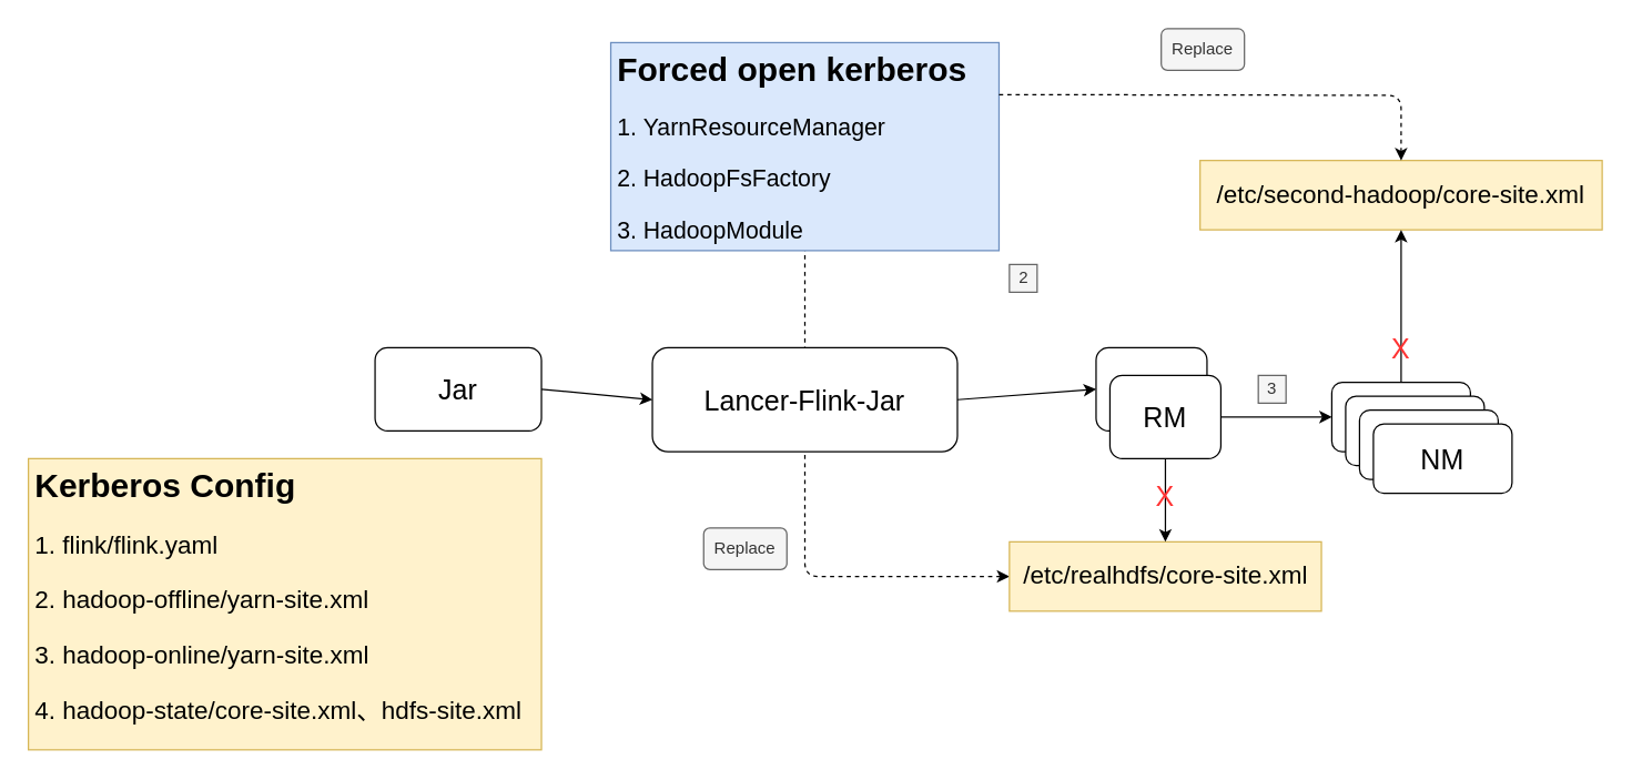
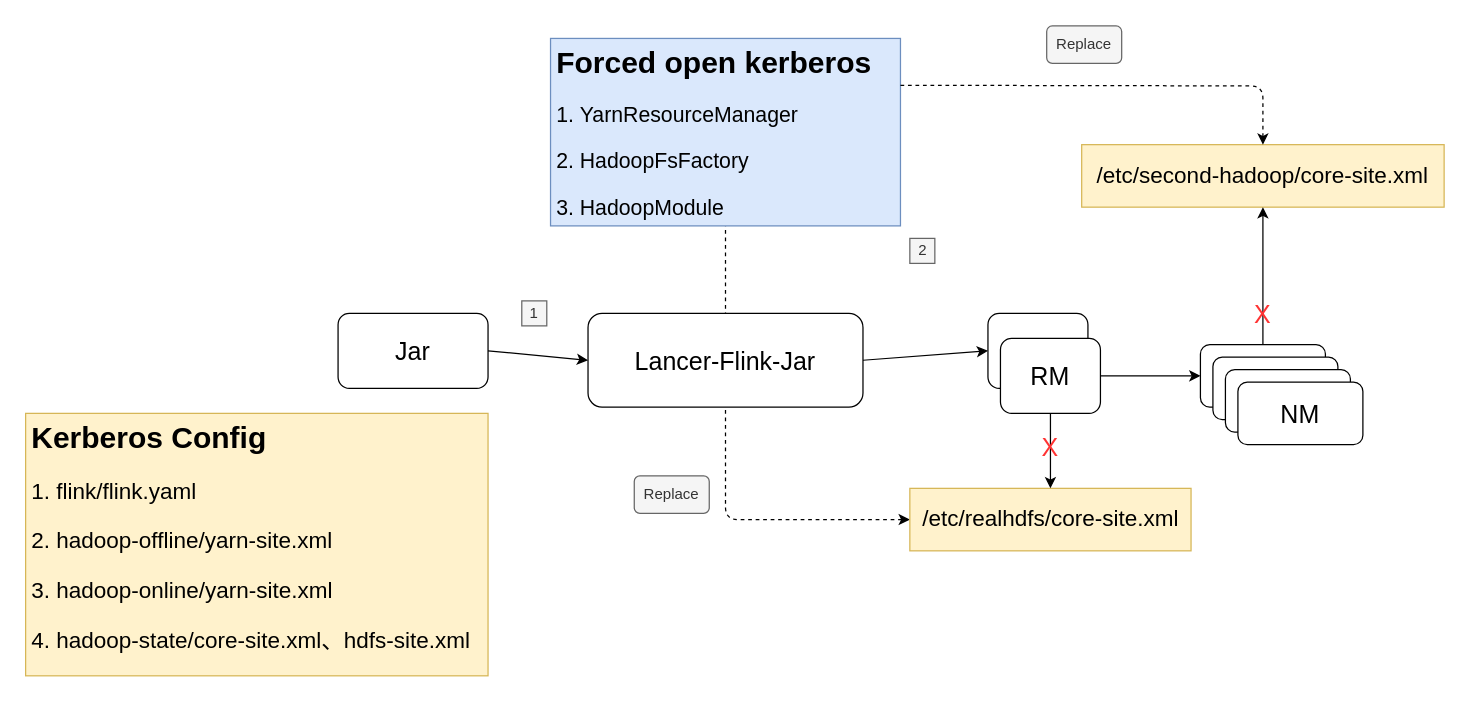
  <mxCell id="0" />
  <mxCell id="1" parent="0" />
  <mxCell id="2" value="" style="edgeStyle=elbowEdgeStyle;elbow=vertical;endArrow=none;html=1;exitX=0;exitY=0.5;exitDx=0;exitDy=0;dashed=1;entryX=0.5;entryY=1;entryDx=0;entryDy=0;endFill=0;startArrow=classic;startFill=1;" edge="1" parent="1" source="18" target="6"><mxGeometry width="50" height="50" relative="1" as="geometry"><mxPoint x="550" y="470" as="sourcePoint" /><mxPoint x="840" y="522.5" as="targetPoint" /><Array as="points"><mxPoint x="650" y="415" /></Array></mxGeometry></mxCell>
  <mxCell id="3" value="&lt;font style=&quot;font-size: 20px&quot;&gt;Jar&lt;/font&gt;" style="rounded=1;whiteSpace=wrap;html=1;" vertex="1" parent="1"><mxGeometry x="270" y="250" width="120" height="60" as="geometry" /></mxCell>
  <mxCell id="4" value="&lt;h1&gt;Kerberos Config&lt;/h1&gt;&lt;p style=&quot;font-size: 18px&quot;&gt;&lt;font style=&quot;font-size: 18px&quot;&gt;1. flink/flink.yaml&lt;/font&gt;&lt;/p&gt;&lt;p style=&quot;font-size: 18px&quot;&gt;&lt;font style=&quot;font-size: 18px&quot;&gt;2. hadoop-offline/yarn-site.xml&lt;/font&gt;&lt;/p&gt;&lt;p style=&quot;font-size: 18px&quot;&gt;&lt;font style=&quot;font-size: 18px&quot;&gt;3. hadoop-online/yarn-site.xml&lt;/font&gt;&lt;/p&gt;&lt;p style=&quot;font-size: 18px&quot;&gt;&lt;font style=&quot;font-size: 18px&quot;&gt;4. hadoop-state/core-site.xml、hdfs-site.xml&lt;/font&gt;&lt;/p&gt;&lt;p style=&quot;font-size: 18px&quot;&gt;&lt;font style=&quot;font-size: 18px&quot;&gt;5. hadoop-state2/core-site.xml、hdfs-site.xml&lt;/font&gt;&lt;/p&gt;&lt;p style=&quot;font-size: 18px&quot;&gt;&lt;br&gt;&lt;/p&gt;" style="text;html=1;strokeColor=#d6b656;fillColor=#fff2cc;spacing=5;spacingTop=-20;whiteSpace=wrap;overflow=hidden;rounded=0;" vertex="1" parent="1"><mxGeometry x="20" y="330" width="370" height="210" as="geometry" /></mxCell>
  <mxCell id="5" value="&lt;font style=&quot;font-size: 20px&quot;&gt;Lancer-Flink-Jar&lt;/font&gt;" style="rounded=1;whiteSpace=wrap;html=1;" vertex="1" parent="1"><mxGeometry x="470" y="250" width="220" height="75" as="geometry" /></mxCell>
  <mxCell id="6" value="&lt;h1&gt;Forced open kerberos&lt;/h1&gt;&lt;p style=&quot;font-size: 17px&quot;&gt;&lt;font style=&quot;font-size: 17px&quot;&gt;1.&amp;nbsp;YarnResourceManager&lt;/font&gt;&lt;/p&gt;&lt;p style=&quot;font-size: 17px&quot;&gt;&lt;font style=&quot;font-size: 17px&quot;&gt;2.&amp;nbsp;HadoopFsFactory&lt;/font&gt;&lt;/p&gt;&lt;p style=&quot;font-size: 17px&quot;&gt;&lt;font style=&quot;font-size: 17px&quot;&gt;3.&amp;nbsp;HadoopModule&lt;/font&gt;&lt;/p&gt;" style="text;html=1;strokeColor=#6c8ebf;fillColor=#dae8fc;spacing=5;spacingTop=-20;whiteSpace=wrap;overflow=hidden;rounded=0;" vertex="1" parent="1"><mxGeometry x="440" y="30" width="280" height="150" as="geometry" /></mxCell>
  <mxCell id="7" value="" style="endArrow=classic;html=1;exitX=1;exitY=0.5;exitDx=0;exitDy=0;entryX=0;entryY=0.5;entryDx=0;entryDy=0;" edge="1" parent="1" source="3" target="5"><mxGeometry width="50" height="50" relative="1" as="geometry"><mxPoint x="590" y="450" as="sourcePoint" /><mxPoint x="640" y="400" as="targetPoint" /></mxGeometry></mxCell>
  <mxCell id="8" value="" style="group" vertex="1" connectable="0" parent="1"><mxGeometry x="790" y="250" width="90" height="80" as="geometry" /></mxCell>
  <mxCell id="9" value="&lt;font style=&quot;font-size: 20px&quot;&gt;RM&lt;/font&gt;" style="rounded=1;whiteSpace=wrap;html=1;" vertex="1" parent="8"><mxGeometry width="80" height="60" as="geometry" /></mxCell>
  <mxCell id="10" value="&lt;font style=&quot;font-size: 20px&quot;&gt;RM&lt;/font&gt;" style="rounded=1;whiteSpace=wrap;html=1;" vertex="1" parent="8"><mxGeometry x="10" y="20" width="80" height="60" as="geometry" /></mxCell>
  <mxCell id="11" value="" style="group" vertex="1" connectable="0" parent="1"><mxGeometry x="960" y="275" width="130" height="80" as="geometry" /></mxCell>
  <mxCell id="12" value="&lt;font style=&quot;font-size: 20px&quot;&gt;NM&lt;/font&gt;" style="rounded=1;whiteSpace=wrap;html=1;" vertex="1" parent="11"><mxGeometry width="100" height="50" as="geometry" /></mxCell>
  <mxCell id="13" value="&lt;font style=&quot;font-size: 20px&quot;&gt;NM&lt;/font&gt;" style="rounded=1;whiteSpace=wrap;html=1;" vertex="1" parent="11"><mxGeometry x="10" y="10" width="100" height="50" as="geometry" /></mxCell>
  <mxCell id="14" value="&lt;font style=&quot;font-size: 20px&quot;&gt;NM&lt;/font&gt;" style="rounded=1;whiteSpace=wrap;html=1;" vertex="1" parent="11"><mxGeometry x="20" y="20" width="100" height="50" as="geometry" /></mxCell>
  <mxCell id="15" value="&lt;font style=&quot;font-size: 20px&quot;&gt;NM&lt;/font&gt;" style="rounded=1;whiteSpace=wrap;html=1;" vertex="1" parent="11"><mxGeometry x="30" y="30" width="100" height="50" as="geometry" /></mxCell>
  <mxCell id="16" value="" style="endArrow=classic;html=1;exitX=1;exitY=0.5;exitDx=0;exitDy=0;entryX=0;entryY=0.5;entryDx=0;entryDy=0;" edge="1" parent="1" source="5" target="9"><mxGeometry width="50" height="50" relative="1" as="geometry"><mxPoint x="740" y="400" as="sourcePoint" /><mxPoint x="790" y="350" as="targetPoint" /></mxGeometry></mxCell>
  <mxCell id="17" value="" style="endArrow=classic;html=1;exitX=1;exitY=0.5;exitDx=0;exitDy=0;entryX=0;entryY=0.5;entryDx=0;entryDy=0;" edge="1" parent="1" source="10" target="12"><mxGeometry width="50" height="50" relative="1" as="geometry"><mxPoint x="1230" y="430" as="sourcePoint" /><mxPoint x="1280" y="380" as="targetPoint" /></mxGeometry></mxCell>
  <mxCell id="18" value="&lt;font style=&quot;font-size: 18px&quot;&gt;/etc/realhdfs/core-site.xml&lt;/font&gt;" style="text;html=1;strokeColor=#d6b656;fillColor=#fff2cc;align=center;verticalAlign=middle;whiteSpace=wrap;rounded=0;" vertex="1" parent="1"><mxGeometry x="727.5" y="390" width="225" height="50" as="geometry" /></mxCell>
  <mxCell id="19" value="&lt;font style=&quot;font-size: 18px&quot;&gt;/etc/second-hadoop/core-site.xml&lt;/font&gt;" style="text;html=1;strokeColor=#d6b656;fillColor=#fff2cc;align=center;verticalAlign=middle;whiteSpace=wrap;rounded=0;" vertex="1" parent="1"><mxGeometry x="865" y="115" width="290" height="50" as="geometry" /></mxCell>
  <mxCell id="20" value="" style="endArrow=classic;html=1;exitX=0.5;exitY=1;exitDx=0;exitDy=0;" edge="1" parent="1" source="10" target="18"><mxGeometry width="50" height="50" relative="1" as="geometry"><mxPoint x="1040" y="480" as="sourcePoint" /><mxPoint x="1090" y="430" as="targetPoint" /></mxGeometry></mxCell>
  <mxCell id="21" value="" style="endArrow=classic;html=1;exitX=0.5;exitY=0;exitDx=0;exitDy=0;entryX=0.5;entryY=1;entryDx=0;entryDy=0;" edge="1" parent="1" source="12" target="19"><mxGeometry width="50" height="50" relative="1" as="geometry"><mxPoint x="1160" y="380" as="sourcePoint" /><mxPoint x="1210" y="330" as="targetPoint" /></mxGeometry></mxCell>
  <mxCell id="22" value="&lt;font style=&quot;font-size: 20px&quot; color=&quot;#ff3333&quot;&gt;X&lt;/font&gt;" style="text;html=1;strokeColor=none;fillColor=none;align=center;verticalAlign=middle;whiteSpace=wrap;rounded=0;" vertex="1" parent="1"><mxGeometry x="820" y="347" width="40" height="20" as="geometry" /></mxCell>
  <mxCell id="23" value="&lt;font style=&quot;font-size: 20px&quot; color=&quot;#ff3333&quot;&gt;X&lt;/font&gt;" style="text;html=1;strokeColor=none;fillColor=none;align=center;verticalAlign=middle;whiteSpace=wrap;rounded=0;" vertex="1" parent="1"><mxGeometry x="990" y="240" width="40" height="20" as="geometry" /></mxCell>
  <mxCell id="24" value="" style="edgeStyle=elbowEdgeStyle;elbow=vertical;endArrow=classic;html=1;exitX=1;exitY=0.25;exitDx=0;exitDy=0;dashed=1;entryX=0.5;entryY=0;entryDx=0;entryDy=0;" edge="1" parent="1" source="6" target="19"><mxGeometry width="50" height="50" relative="1" as="geometry"><mxPoint x="930" y="140" as="sourcePoint" /><mxPoint x="980" y="90" as="targetPoint" /><Array as="points"><mxPoint x="967" y="68" /></Array></mxGeometry></mxCell>
  <mxCell id="25" value="Replace" style="rounded=1;whiteSpace=wrap;html=1;fillColor=#f5f5f5;strokeColor=#666666;fontColor=#333333;" vertex="1" parent="1"><mxGeometry x="837" y="20" width="60" height="30" as="geometry" /></mxCell>
  <mxCell id="26" value="Replace" style="rounded=1;whiteSpace=wrap;html=1;fillColor=#f5f5f5;strokeColor=#666666;fontColor=#333333;" vertex="1" parent="1"><mxGeometry x="507" y="380" width="60" height="30" as="geometry" /></mxCell>
+ <mxCell id="27" value="1" style="text;html=1;strokeColor=#666666;fillColor=#f5f5f5;align=center;verticalAlign=middle;whiteSpace=wrap;rounded=0;fontColor=#333333;" vertex="1" parent="1"><mxGeometry x="417" y="240" width="20" height="20" as="geometry" /></mxCell>
  <mxCell id="28" value="2" style="text;html=1;strokeColor=#666666;fillColor=#f5f5f5;align=center;verticalAlign=middle;whiteSpace=wrap;rounded=0;fontColor=#333333;" vertex="1" parent="1"><mxGeometry x="727.5" y="190" width="20" height="20" as="geometry" /></mxCell>
- <mxCell id="29" value="3" style="text;html=1;strokeColor=#666666;fillColor=#f5f5f5;align=center;verticalAlign=middle;whiteSpace=wrap;rounded=0;fontColor=#333333;" vertex="1" parent="1"><mxGeometry x="907" y="270" width="20" height="20" as="geometry" /></mxCell>
